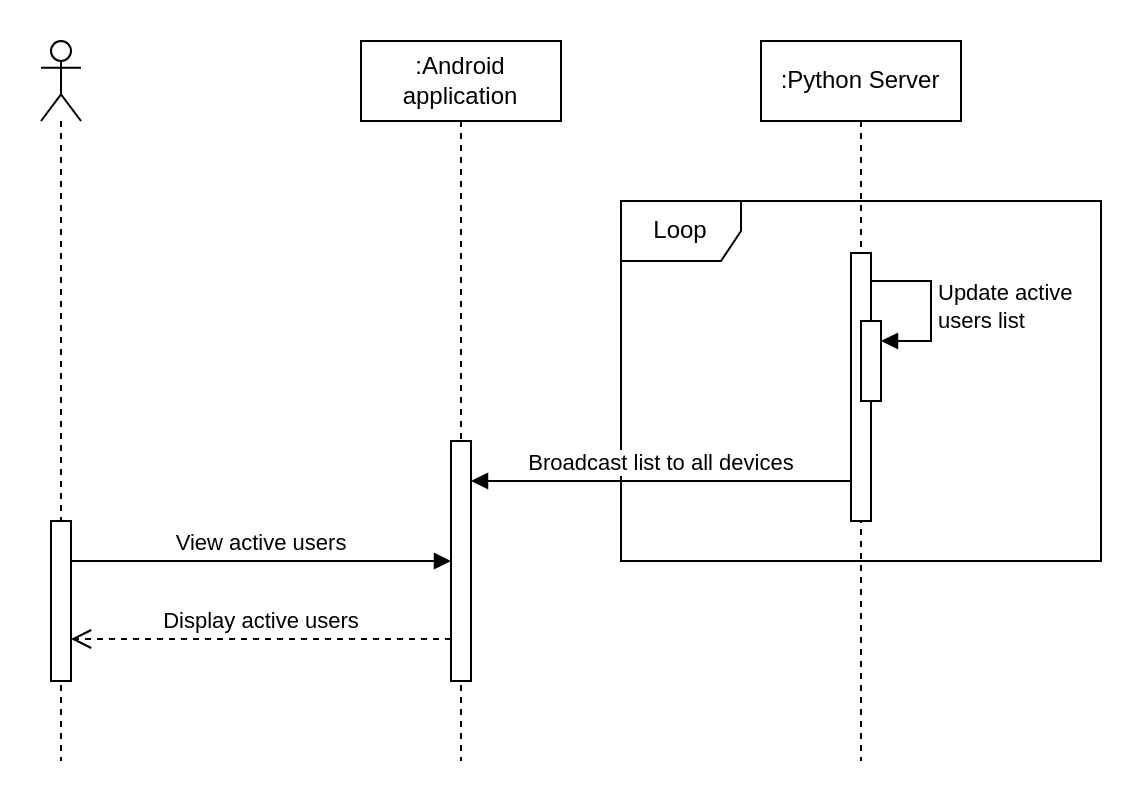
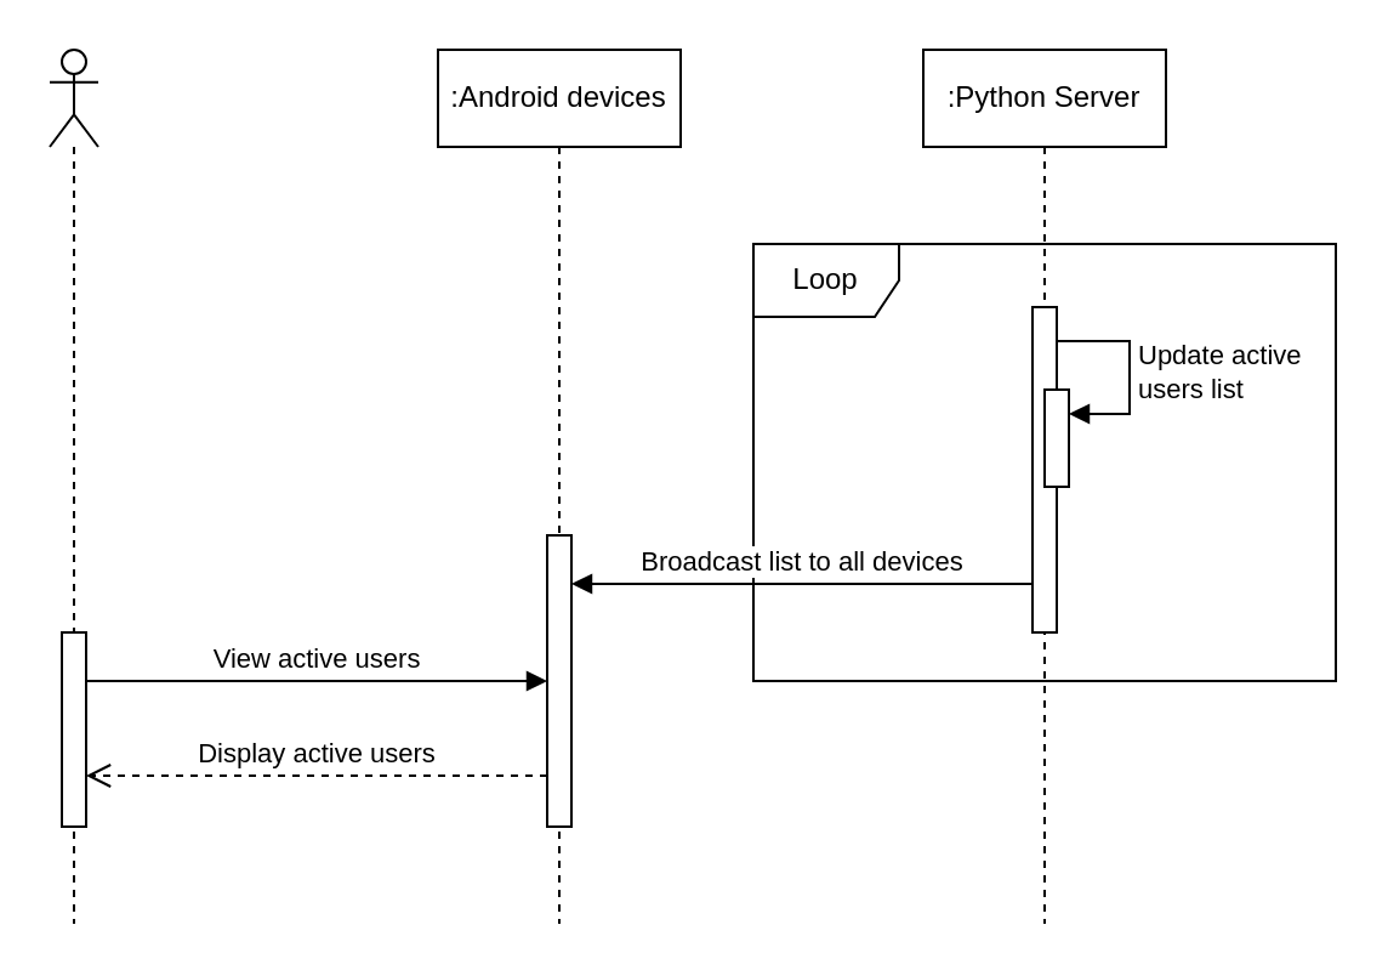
  <mxCell id="0" />
  <mxCell id="1" parent="0" />
  <mxCell id="2" value="" style="shape=umlLifeline;perimeter=lifelinePerimeter;whiteSpace=wrap;html=1;container=1;dropTarget=0;collapsible=0;recursiveResize=0;outlineConnect=0;portConstraint=eastwest;newEdgeStyle={&quot;curved&quot;:0,&quot;rounded&quot;:0};participant=umlActor;" vertex="1" parent="1"><mxGeometry x="20" y="20" width="20" height="360" as="geometry" /></mxCell>
  <mxCell id="3" value="" style="html=1;points=[[0,0,0,0,5],[0,1,0,0,-5],[1,0,0,0,5],[1,1,0,0,-5]];perimeter=orthogonalPerimeter;outlineConnect=0;targetShapes=umlLifeline;portConstraint=eastwest;newEdgeStyle={&quot;curved&quot;:0,&quot;rounded&quot;:0};" vertex="1" parent="2"><mxGeometry x="5" y="240" width="10" height="80" as="geometry" /></mxCell>
- <mxCell id="4" value=":Android application" style="shape=umlLifeline;perimeter=lifelinePerimeter;whiteSpace=wrap;html=1;container=1;dropTarget=0;collapsible=0;recursiveResize=0;outlineConnect=0;portConstraint=eastwest;newEdgeStyle={&quot;curved&quot;:0,&quot;rounded&quot;:0};" vertex="1" parent="1"><mxGeometry x="180" y="20" width="100" height="360" as="geometry" /></mxCell>
+ <mxCell id="4" value=":Android devices" style="shape=umlLifeline;perimeter=lifelinePerimeter;whiteSpace=wrap;html=1;container=1;dropTarget=0;collapsible=0;recursiveResize=0;outlineConnect=0;portConstraint=eastwest;newEdgeStyle={&quot;curved&quot;:0,&quot;rounded&quot;:0};" vertex="1" parent="1"><mxGeometry x="180" y="20" width="100" height="360" as="geometry" /></mxCell>
  <mxCell id="5" value="" style="html=1;points=[[0,0,0,0,5],[0,1,0,0,-5],[1,0,0,0,5],[1,1,0,0,-5]];perimeter=orthogonalPerimeter;outlineConnect=0;targetShapes=umlLifeline;portConstraint=eastwest;newEdgeStyle={&quot;curved&quot;:0,&quot;rounded&quot;:0};" vertex="1" parent="4"><mxGeometry x="45" y="200" width="10" height="120" as="geometry" /></mxCell>
  <mxCell id="6" value=":Python Server" style="shape=umlLifeline;perimeter=lifelinePerimeter;whiteSpace=wrap;html=1;container=1;dropTarget=0;collapsible=0;recursiveResize=0;outlineConnect=0;portConstraint=eastwest;newEdgeStyle={&quot;curved&quot;:0,&quot;rounded&quot;:0};" vertex="1" parent="1"><mxGeometry x="380" y="20" width="100" height="360" as="geometry" /></mxCell>
  <mxCell id="7" value="View active users" style="html=1;verticalAlign=bottom;endArrow=block;curved=0;rounded=0;" edge="1" parent="1"><mxGeometry x="-0.002" width="80" relative="1" as="geometry"><mxPoint x="35" y="280" as="sourcePoint" /><mxPoint x="225" y="280" as="targetPoint" /><mxPoint as="offset" /></mxGeometry></mxCell>
  <mxCell id="8" value="Loop" style="shape=umlFrame;whiteSpace=wrap;html=1;pointerEvents=0;" vertex="1" parent="1"><mxGeometry x="310" y="100" width="240" height="180" as="geometry" /></mxCell>
  <mxCell id="9" value="" style="html=1;points=[[0,0,0,0,5],[0,1,0,0,-5],[1,0,0,0,5],[1,1,0,0,-5]];perimeter=orthogonalPerimeter;outlineConnect=0;targetShapes=umlLifeline;portConstraint=eastwest;newEdgeStyle={&quot;curved&quot;:0,&quot;rounded&quot;:0};" vertex="1" parent="1"><mxGeometry x="425" y="126" width="10" height="134" as="geometry" /></mxCell>
  <mxCell id="10" value="" style="html=1;points=[[0,0,0,0,5],[0,1,0,0,-5],[1,0,0,0,5],[1,1,0,0,-5]];perimeter=orthogonalPerimeter;outlineConnect=0;targetShapes=umlLifeline;portConstraint=eastwest;newEdgeStyle={&quot;curved&quot;:0,&quot;rounded&quot;:0};" vertex="1" parent="1"><mxGeometry x="430" y="160" width="10" height="40" as="geometry" /></mxCell>
  <mxCell id="11" value="Update active&amp;nbsp;&lt;div&gt;users list&lt;/div&gt;" style="html=1;align=left;spacingLeft=2;endArrow=block;rounded=0;edgeStyle=orthogonalEdgeStyle;curved=0;rounded=0;" edge="1" target="10" parent="1"><mxGeometry relative="1" as="geometry"><mxPoint x="435" y="140" as="sourcePoint" /><Array as="points"><mxPoint x="465" y="170" /></Array></mxGeometry></mxCell>
  <mxCell id="12" value="Broadcast list to all devices" style="html=1;verticalAlign=bottom;endArrow=block;curved=0;rounded=0;" edge="1" parent="1"><mxGeometry width="80" relative="1" as="geometry"><mxPoint x="425" y="240" as="sourcePoint" /><mxPoint x="235" y="240" as="targetPoint" /></mxGeometry></mxCell>
  <mxCell id="13" value="Display active users" style="html=1;verticalAlign=bottom;endArrow=open;dashed=1;endSize=8;curved=0;rounded=0;" edge="1" parent="1"><mxGeometry relative="1" as="geometry"><mxPoint x="225" y="319" as="sourcePoint" /><mxPoint x="35" y="319" as="targetPoint" /></mxGeometry></mxCell>
